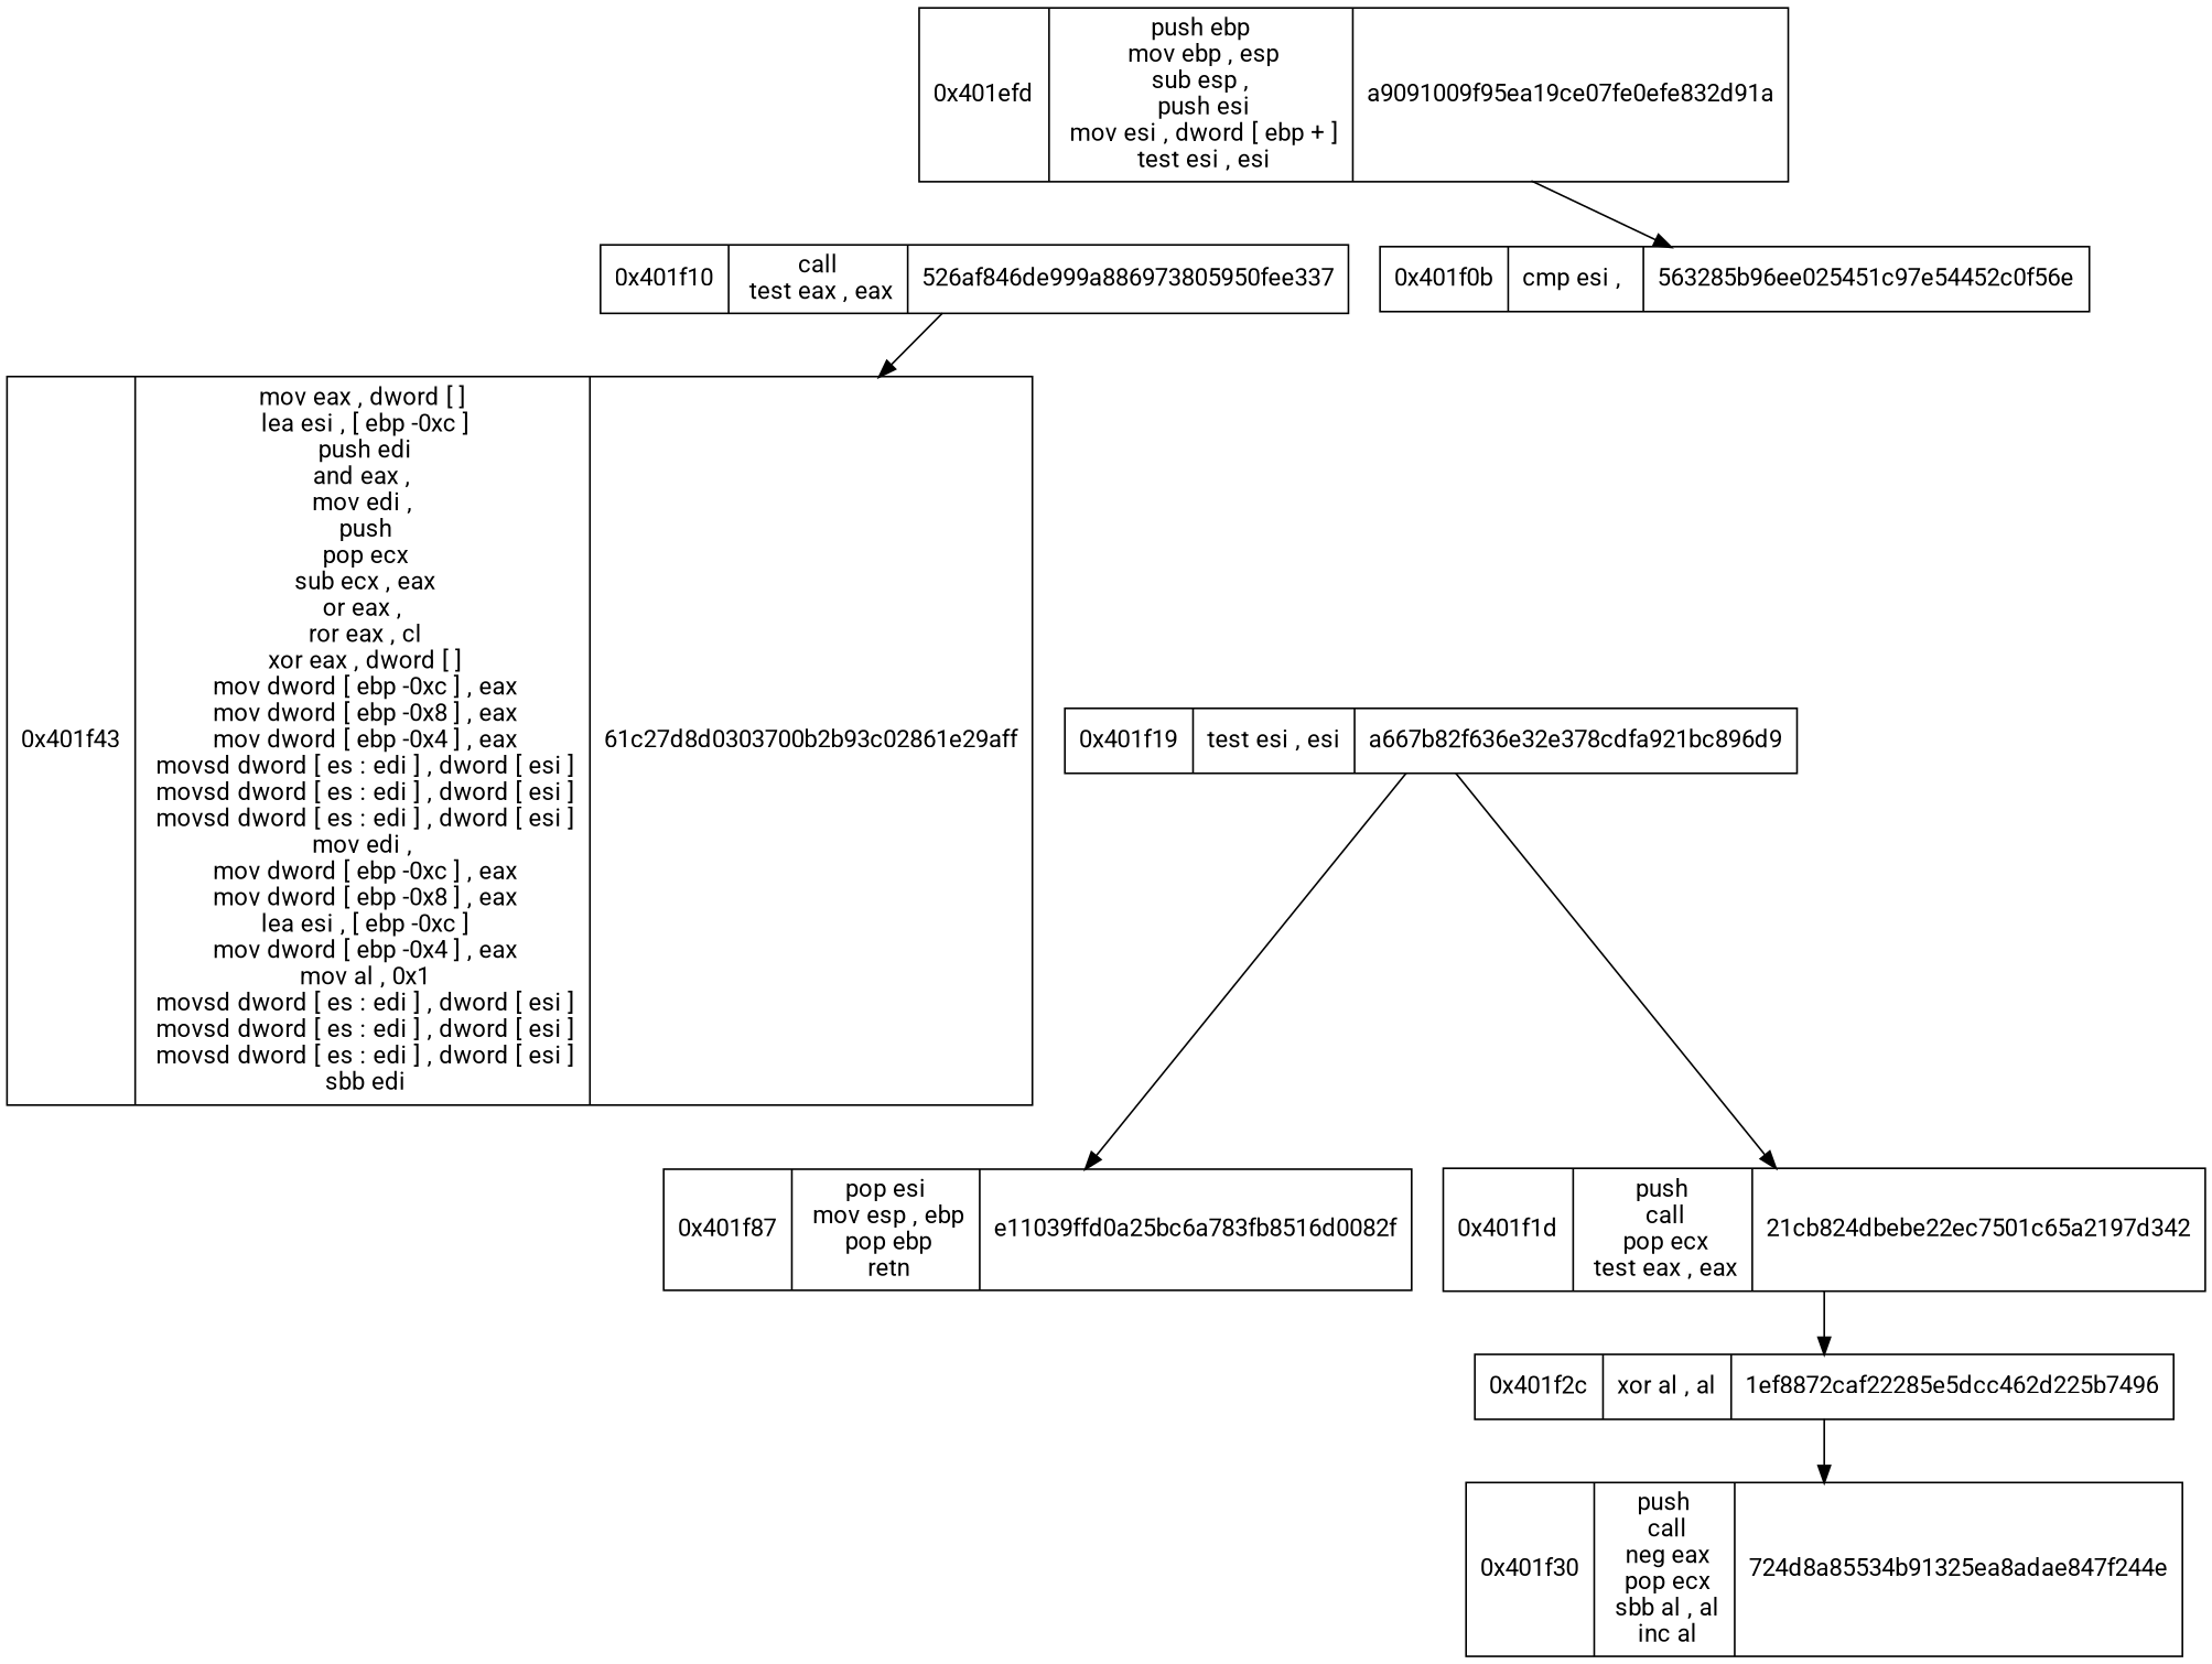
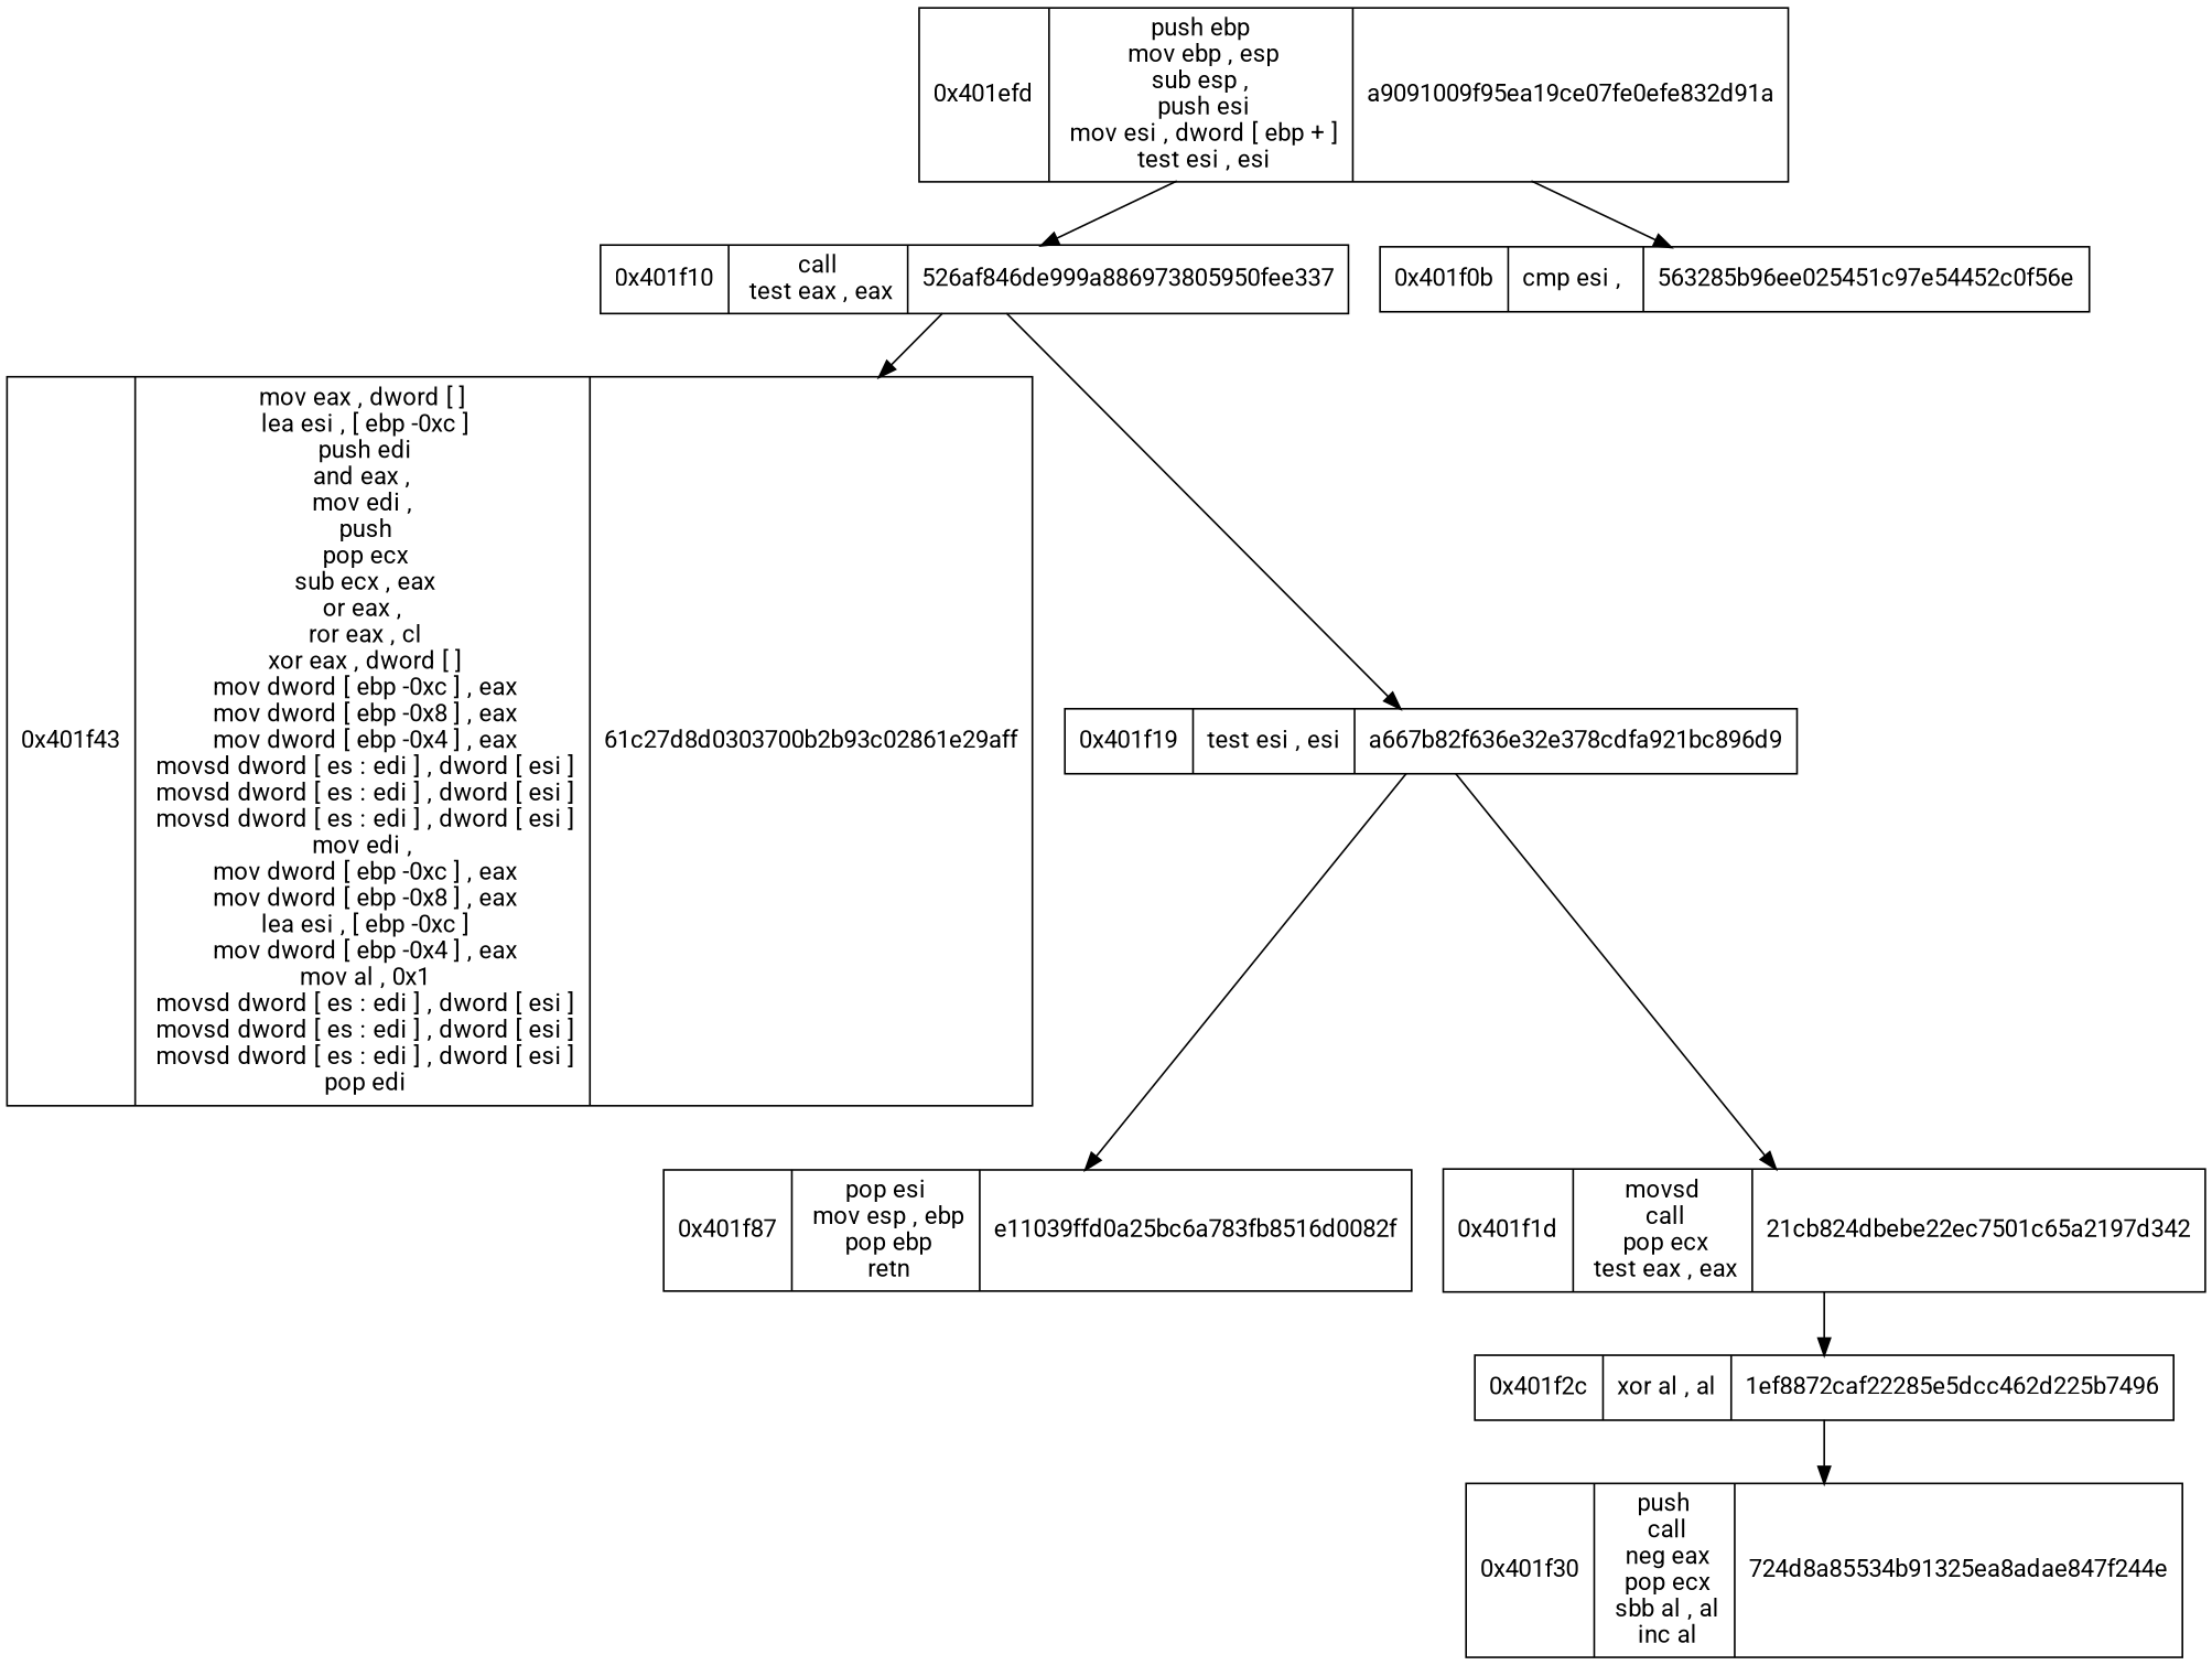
  digraph {
    fontname=Roboto
    node [fontname=Roboto shape=record]
    edge [fontname=Roboto]
    n1 [label="0x401efd|  push ebp\n mov ebp ,  esp\n sub esp , \n push esi\n mov esi ,  dword  [ ebp + ]\n test esi ,  esi\n| a9091009f95ea19ce07fe0efe832d91a"]
    n2 [label="0x401f10|  call\n test eax ,  eax\n| 526af846de999a886973805950fee337"]
    n3 [label="0x401f0b|  cmp esi , \n| 563285b96ee025451c97e54452c0f56e"]
-   n4 [label="0x401f43|  mov eax ,  dword  [ ]\n lea esi ,   [ ebp -0xc ]\n push edi\n and eax , \n mov edi , \n push\n pop ecx\n sub ecx ,  eax\n or eax , \n ror eax ,  cl\n xor eax ,  dword  [ ]\n mov dword  [ ebp -0xc ] ,  eax\n mov dword  [ ebp -0x8 ] ,  eax\n mov dword  [ ebp -0x4 ] ,  eax\n movsd dword  [ es : edi ] ,  dword  [ esi ]\n movsd dword  [ es : edi ] ,  dword  [ esi ]\n movsd dword  [ es : edi ] ,  dword  [ esi ]\n mov edi , \n mov dword  [ ebp -0xc ] ,  eax\n mov dword  [ ebp -0x8 ] ,  eax\n lea esi ,   [ ebp -0xc ]\n mov dword  [ ebp -0x4 ] ,  eax\n mov al ,  0x1\n movsd dword  [ es : edi ] ,  dword  [ esi ]\n movsd dword  [ es : edi ] ,  dword  [ esi ]\n movsd dword  [ es : edi ] ,  dword  [ esi ]\n sbb edi\n| 61c27d8d0303700b2b93c02861e29aff"]
+   n4 [label="0x401f43|  mov eax ,  dword  [ ]\n lea esi ,   [ ebp -0xc ]\n push edi\n and eax , \n mov edi , \n push\n pop ecx\n sub ecx ,  eax\n or eax , \n ror eax ,  cl\n xor eax ,  dword  [ ]\n mov dword  [ ebp -0xc ] ,  eax\n mov dword  [ ebp -0x8 ] ,  eax\n mov dword  [ ebp -0x4 ] ,  eax\n movsd dword  [ es : edi ] ,  dword  [ esi ]\n movsd dword  [ es : edi ] ,  dword  [ esi ]\n movsd dword  [ es : edi ] ,  dword  [ esi ]\n mov edi , \n mov dword  [ ebp -0xc ] ,  eax\n mov dword  [ ebp -0x8 ] ,  eax\n lea esi ,   [ ebp -0xc ]\n mov dword  [ ebp -0x4 ] ,  eax\n mov al ,  0x1\n movsd dword  [ es : edi ] ,  dword  [ esi ]\n movsd dword  [ es : edi ] ,  dword  [ esi ]\n movsd dword  [ es : edi ] ,  dword  [ esi ]\n pop edi\n| 61c27d8d0303700b2b93c02861e29aff"]
    n5 [label="0x401f19|  test esi ,  esi\n| a667b82f636e32e378cdfa921bc896d9"]
    n6 [label="0x401f87|  pop esi\n mov esp ,  ebp\n pop ebp\n retn\n| e11039ffd0a25bc6a783fb8516d0082f"]
-   n7 [label="0x401f1d|  push\n call\n pop ecx\n test eax ,  eax\n| 21cb824dbebe22ec7501c65a2197d342"]
+   n7 [label="0x401f1d|  movsd\n call\n pop ecx\n test eax ,  eax\n| 21cb824dbebe22ec7501c65a2197d342"]
    n8 [label="0x401f2c|  xor al ,  al\n| 1ef8872caf22285e5dcc462d225b7496"]
    n9 [label="0x401f30|  push\n call\n neg eax\n pop ecx\n sbb al ,  al\n inc al\n| 724d8a85534b91325ea8adae847f244e"]
+   n1 -> n2
    n1 -> n3
    n2 -> n4
+   n2 -> n5
    n5 -> n6
    n5 -> n7
    n7 -> n8
    n8 -> n9
  }
